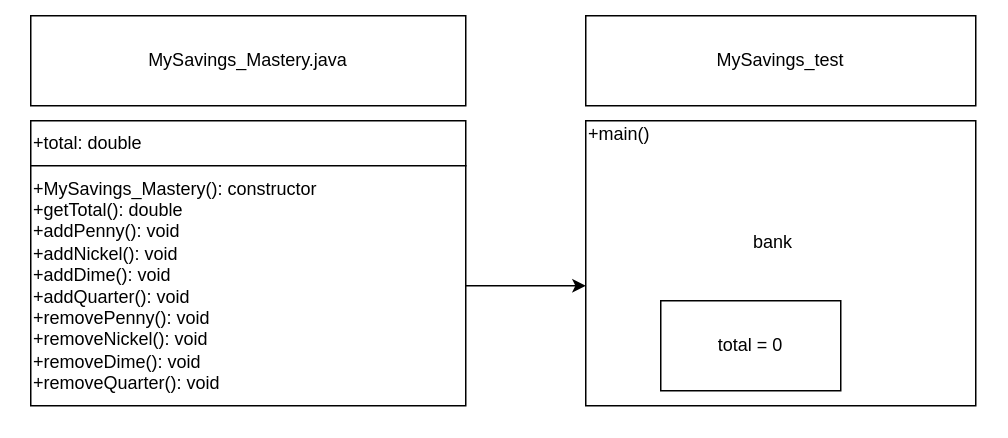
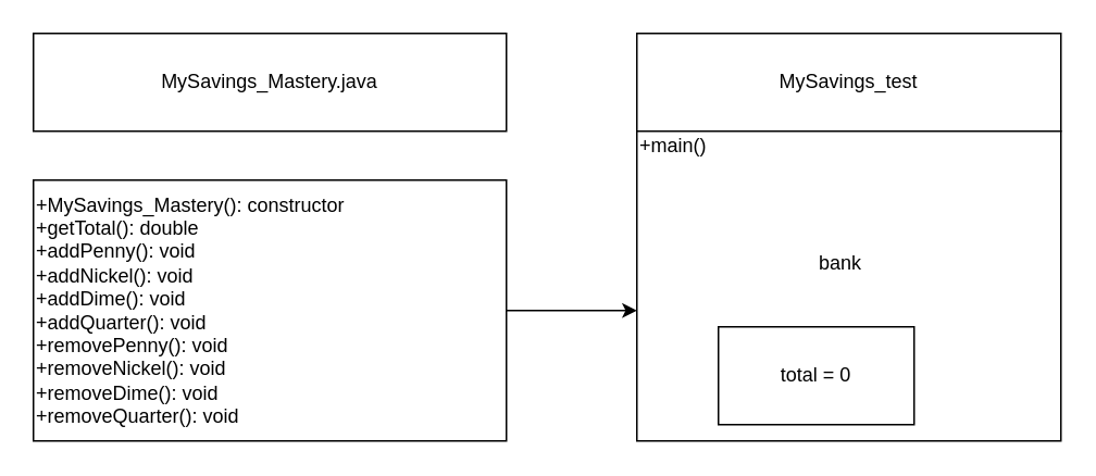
  <mxCell id="0" />
  <mxCell id="1" parent="0" />
- <mxCell id="2" value="MySavings_Mastery.java" style="rounded=0;whiteSpace=wrap;html=1;" vertex="1" parent="1"><mxGeometry x="20" y="10" width="290" height="60" as="geometry" /></mxCell>
- <mxCell id="3" value="MySavings_test" style="rounded=0;whiteSpace=wrap;html=1;" vertex="1" parent="1"><mxGeometry x="390" y="10" width="260" height="60" as="geometry" /></mxCell>
- <mxCell id="4" value="+total: double" style="rounded=0;whiteSpace=wrap;html=1;align=left;" vertex="1" parent="1"><mxGeometry x="20" y="80" width="290" height="30" as="geometry" /></mxCell>
+ <mxCell id="2" value="MySavings_Mastery.java" style="rounded=0;whiteSpace=wrap;html=1;" vertex="1" parent="1"><mxGeometry x="20" y="20" width="290" height="60" as="geometry" /></mxCell>
+ <mxCell id="3" value="MySavings_test" style="rounded=0;whiteSpace=wrap;html=1;" vertex="1" parent="1"><mxGeometry x="390" y="20" width="260" height="60" as="geometry" /></mxCell>
  <mxCell id="5" style="edgeStyle=orthogonalEdgeStyle;rounded=0;orthogonalLoop=1;jettySize=auto;html=1;" edge="1" parent="1" source="6" target="7"><mxGeometry relative="1" as="geometry"><Array as="points"><mxPoint x="370" y="190" /><mxPoint x="370" y="190" /></Array></mxGeometry></mxCell>
  <mxCell id="6" value="+MySavings_Mastery(): constructor&lt;div&gt;+getTotal(): double&lt;/div&gt;&lt;div&gt;+addPenny(): void&lt;/div&gt;&lt;div&gt;+addNickel(): void&lt;/div&gt;&lt;div&gt;+addDime(): void&lt;/div&gt;&lt;div&gt;+addQuarter(): void&lt;/div&gt;&lt;div&gt;+removePenny(): void&lt;/div&gt;&lt;div&gt;+removeNickel(): void&lt;/div&gt;&lt;div&gt;+removeDime(): void&lt;/div&gt;&lt;div&gt;+removeQuarter(): void&lt;/div&gt;" style="rounded=0;whiteSpace=wrap;html=1;align=left;" vertex="1" parent="1"><mxGeometry x="20" y="110" width="290" height="160" as="geometry" /></mxCell>
  <mxCell id="7" value="+main()&lt;div&gt;&lt;br&gt;&lt;/div&gt;&lt;div&gt;&lt;br&gt;&lt;/div&gt;&lt;div&gt;&lt;br&gt;&lt;/div&gt;&lt;div&gt;&lt;br&gt;&lt;/div&gt;&lt;div&gt;&amp;nbsp; &amp;nbsp; &amp;nbsp; &amp;nbsp; &amp;nbsp; &amp;nbsp; &amp;nbsp; &amp;nbsp; &amp;nbsp; &amp;nbsp; &amp;nbsp; &amp;nbsp; &amp;nbsp; &amp;nbsp; &amp;nbsp; &amp;nbsp; &amp;nbsp;bank&lt;/div&gt;&lt;div&gt;&amp;nbsp; &amp;nbsp; &amp;nbsp; &amp;nbsp; &amp;nbsp; &amp;nbsp; &amp;nbsp; &amp;nbsp; &amp;nbsp; &amp;nbsp; &amp;nbsp;&amp;nbsp;&lt;/div&gt;&lt;div&gt;&lt;br&gt;&lt;/div&gt;&lt;div&gt;&lt;br&gt;&lt;/div&gt;&lt;div&gt;&lt;br&gt;&lt;/div&gt;&lt;div&gt;&lt;br&gt;&lt;/div&gt;&lt;div&gt;&lt;br&gt;&lt;/div&gt;&lt;div&gt;&lt;br&gt;&lt;/div&gt;" style="rounded=0;whiteSpace=wrap;html=1;align=left;" vertex="1" parent="1"><mxGeometry x="390" y="80" width="260" height="190" as="geometry" /></mxCell>
  <mxCell id="8" value="total = 0" style="rounded=0;whiteSpace=wrap;html=1;" vertex="1" parent="1"><mxGeometry x="440" y="200" width="120" height="60" as="geometry" /></mxCell>
